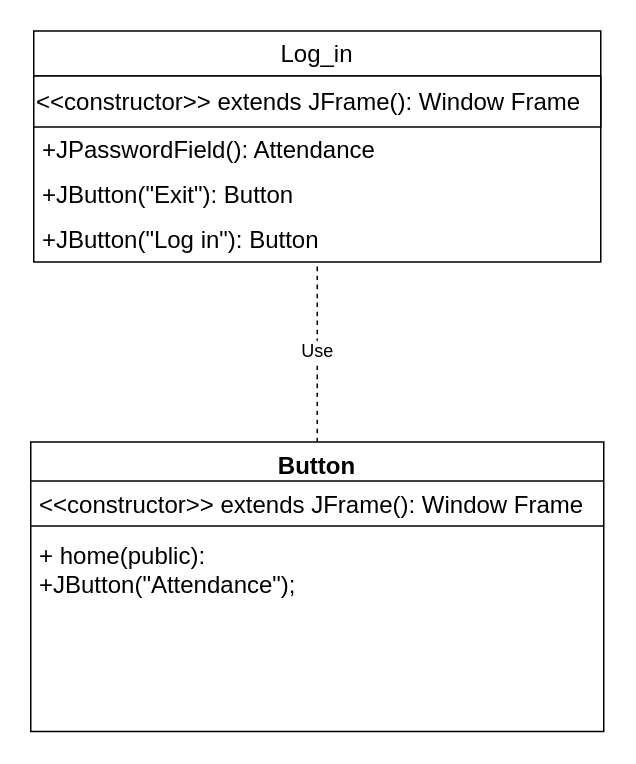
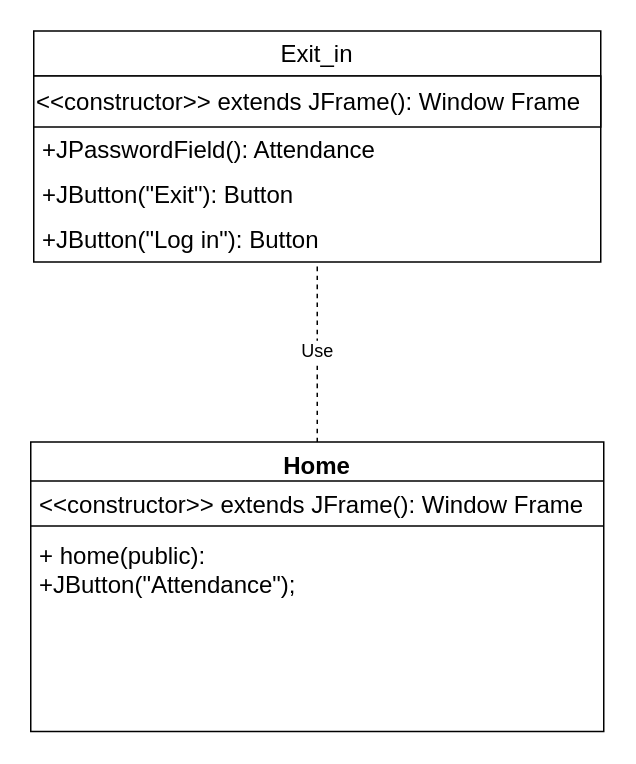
  <mxCell id="0" />
  <mxCell id="1" parent="0" />
- <mxCell id="2" value="Log_in" style="swimlane;fontStyle=0;childLayout=stackLayout;horizontal=1;startSize=30;horizontalStack=0;resizeParent=1;resizeParentMax=0;resizeLast=0;collapsible=1;marginBottom=0;whiteSpace=wrap;html=1;fontSize=16;" vertex="1" parent="1"><mxGeometry x="22" y="20" width="378" height="154" as="geometry" /></mxCell>
+ <mxCell id="2" value="Exit_in" style="swimlane;fontStyle=0;childLayout=stackLayout;horizontal=1;startSize=30;horizontalStack=0;resizeParent=1;resizeParentMax=0;resizeLast=0;collapsible=1;marginBottom=0;whiteSpace=wrap;html=1;fontSize=16;" vertex="1" parent="1"><mxGeometry x="22" y="20" width="378" height="154" as="geometry" /></mxCell>
  <mxCell id="3" value="&lt;div&gt;&amp;lt;&amp;lt;constructor&amp;gt;&amp;gt; extends JFrame(): Window Frame &lt;br&gt;&lt;/div&gt;" style="html=1;whiteSpace=wrap;fontSize=16;align=left;" vertex="1" parent="2"><mxGeometry y="30" width="378" height="34" as="geometry" /></mxCell>
  <mxCell id="4" value="+JPasswordField(): Attendance" style="text;strokeColor=none;fillColor=none;align=left;verticalAlign=middle;spacingLeft=4;spacingRight=4;overflow=hidden;points=[[0,0.5],[1,0.5]];portConstraint=eastwest;rotatable=0;whiteSpace=wrap;html=1;fontSize=16;" vertex="1" parent="2"><mxGeometry y="64" width="378" height="30" as="geometry" /></mxCell>
  <mxCell id="5" value="+JButton(&quot;Exit&quot;): Button" style="text;strokeColor=none;fillColor=none;align=left;verticalAlign=middle;spacingLeft=4;spacingRight=4;overflow=hidden;points=[[0,0.5],[1,0.5]];portConstraint=eastwest;rotatable=0;whiteSpace=wrap;html=1;fontSize=16;" vertex="1" parent="2"><mxGeometry y="94" width="378" height="30" as="geometry" /></mxCell>
  <mxCell id="6" value="+JButton(&quot;Log in&quot;): Button" style="text;strokeColor=none;fillColor=none;align=left;verticalAlign=middle;spacingLeft=4;spacingRight=4;overflow=hidden;points=[[0,0.5],[1,0.5]];portConstraint=eastwest;rotatable=0;whiteSpace=wrap;html=1;fontSize=16;" vertex="1" parent="2"><mxGeometry y="124" width="378" height="30" as="geometry" /></mxCell>
- <mxCell id="7" value="Button" style="swimlane;fontStyle=1;align=center;verticalAlign=top;childLayout=stackLayout;horizontal=1;startSize=26;horizontalStack=0;resizeParent=1;resizeParentMax=0;resizeLast=0;collapsible=1;marginBottom=0;whiteSpace=wrap;html=1;fontSize=16;" vertex="1" parent="1"><mxGeometry x="20" y="294" width="382" height="193" as="geometry" /></mxCell>
+ <mxCell id="7" value="Home" style="swimlane;fontStyle=1;align=center;verticalAlign=top;childLayout=stackLayout;horizontal=1;startSize=26;horizontalStack=0;resizeParent=1;resizeParentMax=0;resizeLast=0;collapsible=1;marginBottom=0;whiteSpace=wrap;html=1;fontSize=16;" vertex="1" parent="1"><mxGeometry x="20" y="294" width="382" height="193" as="geometry" /></mxCell>
  <mxCell id="8" value="&amp;lt;&amp;lt;constructor&amp;gt;&amp;gt; extends JFrame(): Window Frame" style="text;strokeColor=none;fillColor=none;align=left;verticalAlign=top;spacingLeft=4;spacingRight=4;overflow=hidden;rotatable=0;points=[[0,0.5],[1,0.5]];portConstraint=eastwest;whiteSpace=wrap;html=1;fontSize=16;" vertex="1" parent="7"><mxGeometry y="26" width="382" height="26" as="geometry" /></mxCell>
  <mxCell id="9" value="" style="line;strokeWidth=1;fillColor=none;align=left;verticalAlign=middle;spacingTop=-1;spacingLeft=3;spacingRight=3;rotatable=0;labelPosition=right;points=[];portConstraint=eastwest;strokeColor=inherit;fontSize=16;" vertex="1" parent="7"><mxGeometry y="52" width="382" height="8" as="geometry" /></mxCell>
  <mxCell id="10" value="&lt;div&gt;+ home(public):&lt;/div&gt;&lt;div&gt;+JButton(&quot;Attendance&quot;);&lt;br&gt;&lt;/div&gt;" style="text;strokeColor=none;fillColor=none;align=left;verticalAlign=top;spacingLeft=4;spacingRight=4;overflow=hidden;rotatable=0;points=[[0,0.5],[1,0.5]];portConstraint=eastwest;whiteSpace=wrap;html=1;fontSize=16;" vertex="1" parent="7"><mxGeometry y="60" width="382" height="133" as="geometry" /></mxCell>
  <mxCell id="11" value="Use" style="endArrow=none;endSize=12;dashed=1;html=1;rounded=0;fontSize=12;curved=1;entryX=0.5;entryY=1;entryDx=0;entryDy=0;exitX=0.5;exitY=0;exitDx=0;exitDy=0;" edge="1" parent="1" source="7" target="2"><mxGeometry width="160" relative="1" as="geometry"><mxPoint x="-55" y="241" as="sourcePoint" /><mxPoint x="105" y="241" as="targetPoint" /></mxGeometry></mxCell>
